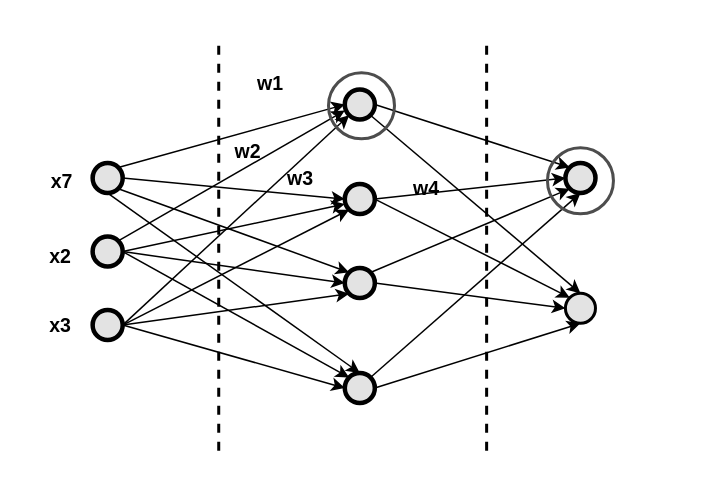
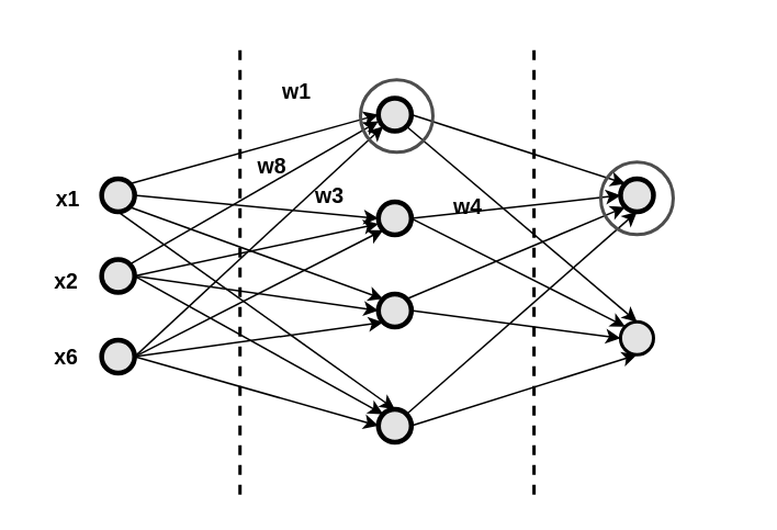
  <mxCell id="0" />
  <mxCell id="1" parent="0" />
  <mxCell id="2" value="" style="group" vertex="1" connectable="0" parent="1"><mxGeometry x="20" y="20" width="430" height="280" as="geometry" /></mxCell>
  <mxCell id="3" value="" style="group" vertex="1" connectable="0" parent="2"><mxGeometry x="15.0" width="415" height="280" as="geometry" /></mxCell>
  <mxCell id="4" value="" style="ellipse;whiteSpace=wrap;html=1;aspect=fixed;strokeWidth=3;fillColor=#E3E3E3;" vertex="1" parent="3"><mxGeometry x="26.266" y="88.2" width="20.034" height="20.034" as="geometry" /></mxCell>
  <mxCell id="5" value="" style="ellipse;whiteSpace=wrap;html=1;aspect=fixed;strokeWidth=3;fillColor=#E3E3E3;" vertex="1" parent="3"><mxGeometry x="26.266" y="137.2" width="20.034" height="20.034" as="geometry" /></mxCell>
  <mxCell id="6" value="" style="ellipse;whiteSpace=wrap;html=1;aspect=fixed;strokeWidth=3;fillColor=#E3E3E3;" vertex="1" parent="3"><mxGeometry x="26.266" y="186.2" width="20.034" height="20.034" as="geometry" /></mxCell>
  <mxCell id="7" value="" style="ellipse;whiteSpace=wrap;html=1;aspect=fixed;strokeWidth=3;fillColor=#E3E3E3;" vertex="1" parent="3"><mxGeometry x="194.367" y="39.2" width="20.034" height="20.034" as="geometry" /></mxCell>
  <mxCell id="8" value="" style="ellipse;whiteSpace=wrap;html=1;aspect=fixed;strokeWidth=3;fillColor=#E3E3E3;" vertex="1" parent="3"><mxGeometry x="194.367" y="102.2" width="20.034" height="20.034" as="geometry" /></mxCell>
  <mxCell id="9" value="" style="ellipse;whiteSpace=wrap;html=1;aspect=fixed;strokeWidth=3;fillColor=#E3E3E3;" vertex="1" parent="3"><mxGeometry x="194.367" y="158.2" width="20.034" height="20.034" as="geometry" /></mxCell>
  <mxCell id="10" value="" style="ellipse;whiteSpace=wrap;html=1;aspect=fixed;strokeWidth=3;fillColor=#E3E3E3;" vertex="1" parent="3"><mxGeometry x="194.367" y="228.2" width="20.034" height="20.034" as="geometry" /></mxCell>
  <mxCell id="11" value="" style="ellipse;whiteSpace=wrap;html=1;aspect=fixed;strokeWidth=2;fillColor=#E3E3E3;" vertex="1" parent="3"><mxGeometry x="341.456" y="175" width="20.034" height="20.034" as="geometry" /></mxCell>
  <mxCell id="12" value="" style="ellipse;whiteSpace=wrap;html=1;aspect=fixed;strokeWidth=3;fillColor=#E3E3E3;" vertex="1" parent="3"><mxGeometry x="341.456" y="88.2" width="20.034" height="20.034" as="geometry" /></mxCell>
  <mxCell id="13" value="" style="endArrow=classic;html=1;exitX=1;exitY=0;exitDx=0;exitDy=0;entryX=0;entryY=0.5;entryDx=0;entryDy=0;strokeWidth=1;" edge="1" parent="3" source="4" target="7"><mxGeometry width="50" height="50" relative="1" as="geometry"><mxPoint x="78.797" y="116.2" as="sourcePoint" /><mxPoint x="131.329" y="81.2" as="targetPoint" /></mxGeometry></mxCell>
  <mxCell id="14" value="" style="endArrow=classic;html=1;exitX=1;exitY=0.5;exitDx=0;exitDy=0;entryX=0;entryY=0.5;entryDx=0;entryDy=0;" edge="1" parent="3" source="4" target="8"><mxGeometry width="50" height="50" relative="1" as="geometry"><mxPoint x="63.675" y="98.275" as="sourcePoint" /><mxPoint x="204.873" y="56.7" as="targetPoint" /></mxGeometry></mxCell>
  <mxCell id="15" value="" style="endArrow=classic;html=1;exitX=1;exitY=0.5;exitDx=0;exitDy=0;entryX=0;entryY=0;entryDx=0;entryDy=0;" edge="1" parent="3" source="5" target="10"><mxGeometry width="50" height="50" relative="1" as="geometry"><mxPoint x="57.781" y="150.775" as="sourcePoint" /><mxPoint x="198.979" y="109.2" as="targetPoint" /></mxGeometry></mxCell>
  <mxCell id="16" value="" style="endArrow=classic;html=1;entryX=0;entryY=1;entryDx=0;entryDy=0;exitX=1;exitY=0.5;exitDx=0;exitDy=0;" edge="1" parent="3" source="6" target="7"><mxGeometry width="50" height="50" relative="1" as="geometry"><mxPoint x="45" y="186" as="sourcePoint" /><mxPoint x="194.367" y="144.627" as="targetPoint" /></mxGeometry></mxCell>
  <mxCell id="17" value="" style="endArrow=classic;html=1;exitX=1;exitY=0.5;exitDx=0;exitDy=0;entryX=0;entryY=1;entryDx=0;entryDy=0;" edge="1" parent="3" source="6" target="8"><mxGeometry width="50" height="50" relative="1" as="geometry"><mxPoint x="57.781" y="193.202" as="sourcePoint" /><mxPoint x="198.979" y="151.627" as="targetPoint" /></mxGeometry></mxCell>
  <mxCell id="18" value="" style="endArrow=classic;html=1;exitX=1;exitY=0.5;exitDx=0;exitDy=0;entryX=0;entryY=1;entryDx=0;entryDy=0;" edge="1" parent="3" source="6" target="9"><mxGeometry width="50" height="50" relative="1" as="geometry"><mxPoint x="57.781" y="199.775" as="sourcePoint" /><mxPoint x="198.979" y="158.2" as="targetPoint" /></mxGeometry></mxCell>
  <mxCell id="19" value="" style="endArrow=classic;html=1;exitX=1;exitY=0.5;exitDx=0;exitDy=0;entryX=0;entryY=0.5;entryDx=0;entryDy=0;" edge="1" parent="3" source="6" target="10"><mxGeometry width="50" height="50" relative="1" as="geometry"><mxPoint x="53.169" y="203.485" as="sourcePoint" /><mxPoint x="194.367" y="161.91" as="targetPoint" /></mxGeometry></mxCell>
  <mxCell id="20" value="" style="endArrow=classic;html=1;exitX=1;exitY=1;exitDx=0;exitDy=0;entryX=0;entryY=0;entryDx=0;entryDy=0;" edge="1" parent="3" source="4" target="9"><mxGeometry width="50" height="50" relative="1" as="geometry"><mxPoint x="36.772" y="123.2" as="sourcePoint" /><mxPoint x="173.354" y="137.2" as="targetPoint" /></mxGeometry></mxCell>
  <mxCell id="21" value="" style="endArrow=classic;html=1;exitX=0.5;exitY=1;exitDx=0;exitDy=0;entryX=0.5;entryY=0;entryDx=0;entryDy=0;" edge="1" parent="3" source="4" target="10"><mxGeometry width="50" height="50" relative="1" as="geometry"><mxPoint x="78.797" y="112.7" as="sourcePoint" /><mxPoint x="215.38" y="126.7" as="targetPoint" /></mxGeometry></mxCell>
  <mxCell id="22" value="" style="endArrow=classic;html=1;entryX=0;entryY=0.5;entryDx=0;entryDy=0;exitX=1;exitY=0.5;exitDx=0;exitDy=0;" edge="1" parent="3" source="5" target="9"><mxGeometry width="50" height="50" relative="1" as="geometry"><mxPoint x="57.785" y="151.2" as="sourcePoint" /><mxPoint x="209.489" y="127.125" as="targetPoint" /></mxGeometry></mxCell>
  <mxCell id="23" value="" style="endArrow=classic;html=1;entryX=0;entryY=0.667;entryDx=0;entryDy=0;exitX=1;exitY=0.5;exitDx=0;exitDy=0;entryPerimeter=0;" edge="1" parent="3" source="5" target="8"><mxGeometry width="50" height="50" relative="1" as="geometry"><mxPoint x="68.291" y="154.7" as="sourcePoint" /><mxPoint x="204.873" y="175.7" as="targetPoint" /></mxGeometry></mxCell>
  <mxCell id="24" value="" style="endArrow=classic;html=1;exitX=1;exitY=0;exitDx=0;exitDy=0;" edge="1" parent="3" source="5"><mxGeometry width="50" height="50" relative="1" as="geometry"><mxPoint x="68.291" y="154.7" as="sourcePoint" /><mxPoint x="194.367" y="53.2" as="targetPoint" /></mxGeometry></mxCell>
  <mxCell id="25" value="" style="endArrow=classic;html=1;exitX=1;exitY=0.5;exitDx=0;exitDy=0;entryX=0;entryY=0;entryDx=0;entryDy=0;strokeWidth=1;" edge="1" parent="3" source="7" target="12"><mxGeometry width="50" height="50" relative="1" as="geometry"><mxPoint x="251.098" y="62.575" as="sourcePoint" /><mxPoint x="392.296" y="21" as="targetPoint" /></mxGeometry></mxCell>
  <mxCell id="26" value="" style="endArrow=classic;html=1;exitX=1;exitY=1;exitDx=0;exitDy=0;entryX=0.5;entryY=0;entryDx=0;entryDy=0;strokeWidth=1;" edge="1" parent="3" source="7" target="11"><mxGeometry width="50" height="50" relative="1" as="geometry"><mxPoint x="236.392" y="56.7" as="sourcePoint" /><mxPoint x="346.072" y="112.275" as="targetPoint" /></mxGeometry></mxCell>
  <mxCell id="27" value="" style="endArrow=classic;html=1;exitX=1;exitY=0.5;exitDx=0;exitDy=0;entryX=0;entryY=0.5;entryDx=0;entryDy=0;strokeWidth=1;" edge="1" parent="3" source="8" target="12"><mxGeometry width="50" height="50" relative="1" as="geometry"><mxPoint x="246.899" y="63.7" as="sourcePoint" /><mxPoint x="356.578" y="119.275" as="targetPoint" /></mxGeometry></mxCell>
  <mxCell id="28" value="" style="endArrow=classic;html=1;exitX=1;exitY=0.5;exitDx=0;exitDy=0;entryX=0;entryY=0;entryDx=0;entryDy=0;strokeWidth=1;" edge="1" parent="3" source="8" target="11"><mxGeometry width="50" height="50" relative="1" as="geometry"><mxPoint x="236.392" y="119.7" as="sourcePoint" /><mxPoint x="341.456" y="119.7" as="targetPoint" /></mxGeometry></mxCell>
  <mxCell id="29" value="" style="endArrow=classic;html=1;exitX=1;exitY=0;exitDx=0;exitDy=0;entryX=0;entryY=1;entryDx=0;entryDy=0;strokeWidth=1;" edge="1" parent="3" source="9" target="12"><mxGeometry width="50" height="50" relative="1" as="geometry"><mxPoint x="236.392" y="119.7" as="sourcePoint" /><mxPoint x="346.072" y="182.275" as="targetPoint" /></mxGeometry></mxCell>
  <mxCell id="30" value="" style="endArrow=classic;html=1;exitX=1;exitY=0.5;exitDx=0;exitDy=0;entryX=0;entryY=0.5;entryDx=0;entryDy=0;strokeWidth=1;" edge="1" parent="3" source="9" target="11"><mxGeometry width="50" height="50" relative="1" as="geometry"><mxPoint x="231.777" y="168.275" as="sourcePoint" /><mxPoint x="346.072" y="127.125" as="targetPoint" /></mxGeometry></mxCell>
  <mxCell id="31" value="" style="endArrow=classic;html=1;exitX=1;exitY=0;exitDx=0;exitDy=0;entryX=0.5;entryY=1;entryDx=0;entryDy=0;strokeWidth=1;" edge="1" parent="3" source="10" target="12"><mxGeometry width="50" height="50" relative="1" as="geometry"><mxPoint x="242.283" y="175.275" as="sourcePoint" /><mxPoint x="356.578" y="134.125" as="targetPoint" /></mxGeometry></mxCell>
  <mxCell id="32" value="" style="endArrow=classic;html=1;exitX=1;exitY=0.5;exitDx=0;exitDy=0;entryX=0.5;entryY=1;entryDx=0;entryDy=0;strokeWidth=1;" edge="1" parent="3" source="10" target="11"><mxGeometry width="50" height="50" relative="1" as="geometry"><mxPoint x="252.789" y="182.275" as="sourcePoint" /><mxPoint x="367.084" y="141.125" as="targetPoint" /></mxGeometry></mxCell>
  <mxCell id="33" value="" style="endArrow=none;dashed=1;html=1;strokeWidth=2;" edge="1" parent="3"><mxGeometry width="50" height="50" relative="1" as="geometry"><mxPoint x="288.924" y="280" as="sourcePoint" /><mxPoint x="288.924" y="7" as="targetPoint" /></mxGeometry></mxCell>
  <mxCell id="34" value="" style="endArrow=none;dashed=1;html=1;strokeWidth=2;" edge="1" parent="3"><mxGeometry width="50" height="50" relative="1" as="geometry"><mxPoint x="110.316" y="280" as="sourcePoint" /><mxPoint x="110.316" y="7" as="targetPoint" /></mxGeometry></mxCell>
- <mxCell id="35" value="&lt;b&gt;&lt;font style=&quot;font-size: 13px&quot;&gt;x7&lt;/font&gt;&lt;/b&gt;" style="text;html=1;strokeColor=none;fillColor=none;align=center;verticalAlign=middle;whiteSpace=wrap;rounded=0;" vertex="1" parent="3"><mxGeometry x="-13.73" y="90" width="40" height="20" as="geometry" /></mxCell>
+ <mxCell id="35" value="&lt;b&gt;&lt;font style=&quot;font-size: 13px&quot;&gt;x1&lt;/font&gt;&lt;/b&gt;" style="text;html=1;strokeColor=none;fillColor=none;align=center;verticalAlign=middle;whiteSpace=wrap;rounded=0;" vertex="1" parent="3"><mxGeometry x="-13.73" y="90" width="40" height="20" as="geometry" /></mxCell>
  <mxCell id="36" value="&lt;b&gt;&lt;font style=&quot;font-size: 13px&quot;&gt;w1&lt;/font&gt;&lt;/b&gt;" style="text;html=1;strokeColor=none;fillColor=none;align=center;verticalAlign=middle;whiteSpace=wrap;rounded=0;" vertex="1" parent="3"><mxGeometry x="125" y="25" width="40" height="20" as="geometry" /></mxCell>
- <mxCell id="37" value="&lt;span style=&quot;font-size: 13px&quot;&gt;&lt;b&gt;w2&lt;/b&gt;&lt;/span&gt;" style="text;html=1;strokeColor=none;fillColor=none;align=center;verticalAlign=middle;whiteSpace=wrap;rounded=0;" vertex="1" parent="3"><mxGeometry x="110.24" y="70" width="40" height="20" as="geometry" /></mxCell>
+ <mxCell id="37" value="&lt;span style=&quot;font-size: 13px&quot;&gt;&lt;b&gt;w8&lt;/b&gt;&lt;/span&gt;" style="text;html=1;strokeColor=none;fillColor=none;align=center;verticalAlign=middle;whiteSpace=wrap;rounded=0;" vertex="1" parent="3"><mxGeometry x="110.24" y="70" width="40" height="20" as="geometry" /></mxCell>
  <mxCell id="38" value="&lt;b&gt;&lt;font style=&quot;font-size: 13px&quot;&gt;w3&lt;/font&gt;&lt;/b&gt;" style="text;html=1;strokeColor=none;fillColor=none;align=center;verticalAlign=middle;whiteSpace=wrap;rounded=0;" vertex="1" parent="3"><mxGeometry x="145" y="88.2" width="40" height="20" as="geometry" /></mxCell>
  <mxCell id="39" value="" style="ellipse;whiteSpace=wrap;html=1;aspect=fixed;strokeColor=#4D4D4D;strokeWidth=2;fillColor=none;" vertex="1" parent="3"><mxGeometry x="183.5" y="28" width="44" height="44" as="geometry" /></mxCell>
  <mxCell id="40" value="&lt;span style=&quot;font-size: 13px&quot;&gt;&lt;b&gt;w4&lt;/b&gt;&lt;/span&gt;" style="text;html=1;strokeColor=none;fillColor=none;align=center;verticalAlign=middle;whiteSpace=wrap;rounded=0;" vertex="1" parent="3"><mxGeometry x="229" y="95" width="40" height="20" as="geometry" /></mxCell>
  <mxCell id="41" value="" style="ellipse;whiteSpace=wrap;html=1;aspect=fixed;strokeColor=#4D4D4D;strokeWidth=2;fillColor=none;" vertex="1" parent="3"><mxGeometry x="329.47" y="78" width="44" height="44" as="geometry" /></mxCell>
  <mxCell id="42" value="&lt;b&gt;&lt;font style=&quot;font-size: 13px&quot;&gt;x2&lt;/font&gt;&lt;/b&gt;" style="text;html=1;strokeColor=none;fillColor=none;align=center;verticalAlign=middle;whiteSpace=wrap;rounded=0;" vertex="1" parent="2"><mxGeometry y="140" width="40" height="20" as="geometry" /></mxCell>
- <mxCell id="43" value="&lt;b&gt;&lt;font style=&quot;font-size: 13px&quot;&gt;x3&lt;/font&gt;&lt;/b&gt;" style="text;html=1;strokeColor=none;fillColor=none;align=center;verticalAlign=middle;whiteSpace=wrap;rounded=0;" vertex="1" parent="2"><mxGeometry y="186.2" width="40" height="20" as="geometry" /></mxCell>
+ <mxCell id="43" value="&lt;b&gt;&lt;font style=&quot;font-size: 13px&quot;&gt;x6&lt;/font&gt;&lt;/b&gt;" style="text;html=1;strokeColor=none;fillColor=none;align=center;verticalAlign=middle;whiteSpace=wrap;rounded=0;" vertex="1" parent="2"><mxGeometry y="186.2" width="40" height="20" as="geometry" /></mxCell>
